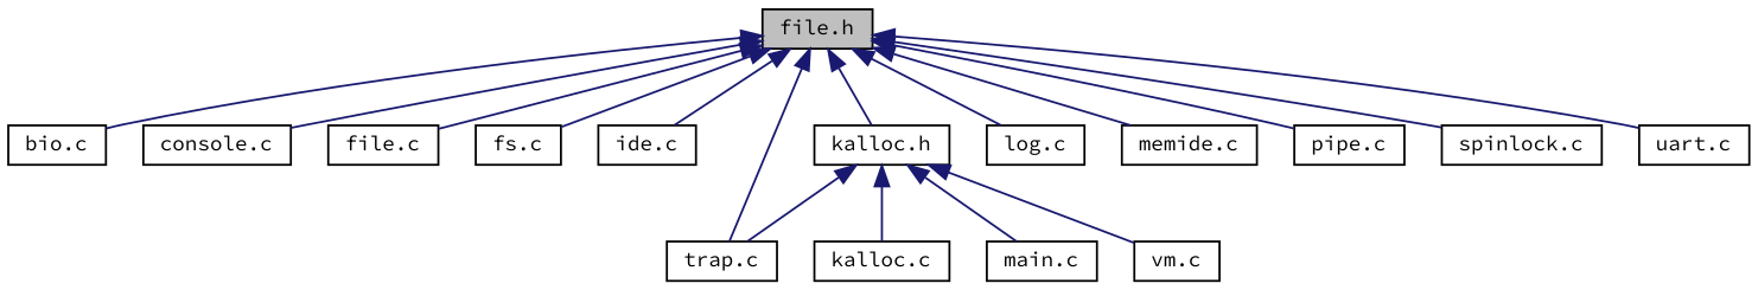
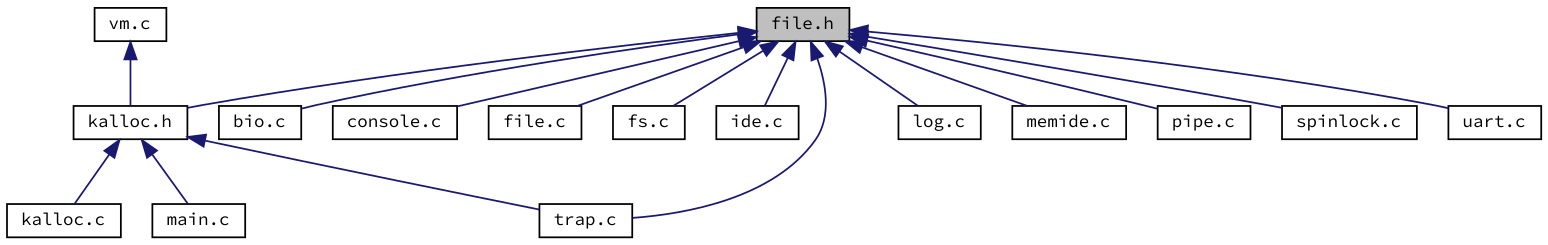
  digraph {
    fontname="Source Code Pro"
    node [color=black fillcolor=white fontname="Source Code Pro" fontsize=10 shape=record style=filled]
    edge [color=midnightblue dir=back fontname="Source Code Pro" fontsize=10 labelfontname=Helvetica labelfontsize=10 style=solid]
    n1 [fillcolor=grey75 fontcolor=black height=0.2 label="file.h" width=0.4]
    n2 [height=0.2 label="bio.c" width=0.4]
    n3 [height=0.2 label="console.c" width=0.4]
    n4 [height=0.2 label="file.c" width=0.4]
    n5 [height=0.2 label="fs.c" width=0.4]
    n6 [height=0.2 label="ide.c" width=0.4]
    n7 [height=0.2 label="kalloc.h" width=0.4]
    n8 [height=0.2 label="trap.c" width=0.4]
    n9 [height=0.2 label="log.c" width=0.4]
    n10 [height=0.2 label="memide.c" width=0.4]
    n11 [height=0.2 label="pipe.c" width=0.4]
    n12 [height=0.2 label="spinlock.c" width=0.4]
    n13 [height=0.2 label="uart.c" width=0.4]
    n14 [height=0.2 label="kalloc.c" width=0.4]
    n15 [height=0.2 label="main.c" width=0.4]
    n16 [height=0.2 label="vm.c" width=0.4]
    n1 -> n2
    n1 -> n3
    n1 -> n4
    n1 -> n5
    n1 -> n6
    n1 -> n7
    n1 -> n8
    n1 -> n9
    n1 -> n10
    n1 -> n11
    n1 -> n12
    n1 -> n13
    n7 -> n8
    n7 -> n14
    n7 -> n15
-   n7 -> n16
+   n16 -> n7
  }
